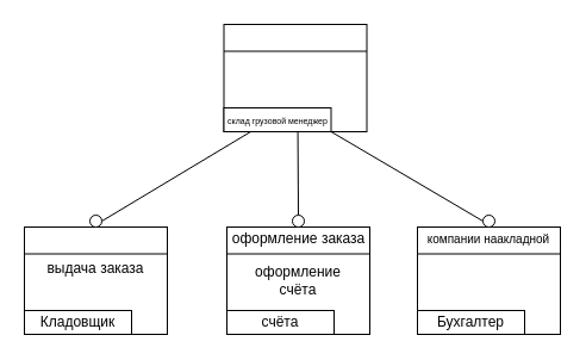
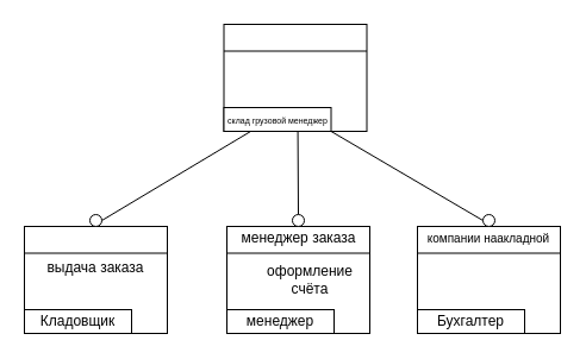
  <mxCell id="0" />
  <mxCell id="1" parent="0" />
  <mxCell id="2" value="" style="rounded=0;whiteSpace=wrap;html=1;" vertex="1" parent="1"><mxGeometry x="187.5" y="20" width="120" height="90" as="geometry" /></mxCell>
  <mxCell id="3" value="" style="endArrow=none;html=1;rounded=0;exitX=0;exitY=0.25;exitDx=0;exitDy=0;entryX=1;entryY=0.25;entryDx=0;entryDy=0;" edge="1" parent="1" source="2" target="2"><mxGeometry width="50" height="50" relative="1" as="geometry"><mxPoint x="247.5" y="110" as="sourcePoint" /><mxPoint x="297.5" y="60" as="targetPoint" /></mxGeometry></mxCell>
  <mxCell id="4" value="" style="rounded=0;whiteSpace=wrap;html=1;" vertex="1" parent="1"><mxGeometry x="187.5" y="90" width="90" height="20" as="geometry" /></mxCell>
  <mxCell id="5" value="&lt;font style=&quot;font-size: 7px;&quot;&gt;склад грузовой менеджер&lt;/font&gt;" style="text;html=1;strokeColor=none;fillColor=none;align=center;verticalAlign=middle;whiteSpace=wrap;rounded=0;" vertex="1" parent="1"><mxGeometry x="187.5" y="95" width="90" height="10" as="geometry" /></mxCell>
  <mxCell id="6" value="" style="rounded=0;whiteSpace=wrap;html=1;" vertex="1" parent="1"><mxGeometry x="20" y="190" width="120" height="90" as="geometry" /></mxCell>
  <mxCell id="7" value="" style="endArrow=none;html=1;rounded=0;exitX=0;exitY=0.25;exitDx=0;exitDy=0;entryX=1;entryY=0.25;entryDx=0;entryDy=0;" edge="1" parent="1" source="6" target="6"><mxGeometry width="50" height="50" relative="1" as="geometry"><mxPoint x="80" y="280" as="sourcePoint" /><mxPoint x="130" y="230" as="targetPoint" /></mxGeometry></mxCell>
  <mxCell id="8" value="" style="rounded=0;whiteSpace=wrap;html=1;" vertex="1" parent="1"><mxGeometry x="20" y="260" width="90" height="20" as="geometry" /></mxCell>
  <mxCell id="9" value="выдача заказа" style="text;html=1;strokeColor=none;fillColor=none;align=center;verticalAlign=middle;whiteSpace=wrap;rounded=0;" vertex="1" parent="1"><mxGeometry x="25" y="215" width="110" height="20" as="geometry" /></mxCell>
  <mxCell id="10" value="&lt;font style=&quot;font-size: 12px;&quot;&gt;Кладовщик&lt;/font&gt;" style="text;html=1;strokeColor=none;fillColor=none;align=center;verticalAlign=middle;whiteSpace=wrap;rounded=0;" vertex="1" parent="1"><mxGeometry x="20" y="265" width="90" height="10" as="geometry" /></mxCell>
  <mxCell id="11" value="" style="rounded=0;whiteSpace=wrap;html=1;" vertex="1" parent="1"><mxGeometry x="190" y="190" width="120" height="90" as="geometry" /></mxCell>
  <mxCell id="12" value="" style="endArrow=none;html=1;rounded=0;exitX=0;exitY=0.25;exitDx=0;exitDy=0;entryX=1;entryY=0.25;entryDx=0;entryDy=0;" edge="1" parent="1" source="11" target="11"><mxGeometry width="50" height="50" relative="1" as="geometry"><mxPoint x="250" y="280" as="sourcePoint" /><mxPoint x="300" y="230" as="targetPoint" /></mxGeometry></mxCell>
  <mxCell id="13" value="" style="rounded=0;whiteSpace=wrap;html=1;" vertex="1" parent="1"><mxGeometry x="190" y="260" width="90" height="20" as="geometry" /></mxCell>
- <mxCell id="14" value="оформление заказа" style="text;html=1;strokeColor=none;fillColor=none;align=center;verticalAlign=middle;whiteSpace=wrap;rounded=0;" vertex="1" parent="1"><mxGeometry x="192.5" y="190" width="115" height="20" as="geometry" /></mxCell>
- <mxCell id="15" value="&lt;font style=&quot;font-size: 12px;&quot;&gt;счёта&lt;/font&gt;" style="text;html=1;strokeColor=none;fillColor=none;align=center;verticalAlign=middle;whiteSpace=wrap;rounded=0;strokeWidth=2;" vertex="1" parent="1"><mxGeometry x="190" y="265" width="90" height="10" as="geometry" /></mxCell>
+ <mxCell id="14" value="менеджер заказа" style="text;html=1;strokeColor=none;fillColor=none;align=center;verticalAlign=middle;whiteSpace=wrap;rounded=0;" vertex="1" parent="1"><mxGeometry x="192.5" y="190" width="115" height="20" as="geometry" /></mxCell>
+ <mxCell id="15" value="&lt;font style=&quot;font-size: 12px;&quot;&gt;менеджер&lt;/font&gt;" style="text;html=1;strokeColor=none;fillColor=none;align=center;verticalAlign=middle;whiteSpace=wrap;rounded=0;strokeWidth=2;" vertex="1" parent="1"><mxGeometry x="190" y="265" width="90" height="10" as="geometry" /></mxCell>
  <mxCell id="16" value="" style="rounded=0;whiteSpace=wrap;html=1;" vertex="1" parent="1"><mxGeometry x="350" y="190" width="120" height="90" as="geometry" /></mxCell>
  <mxCell id="17" value="" style="endArrow=none;html=1;rounded=0;exitX=0;exitY=0.25;exitDx=0;exitDy=0;entryX=1;entryY=0.25;entryDx=0;entryDy=0;" edge="1" parent="1" source="16" target="16"><mxGeometry width="50" height="50" relative="1" as="geometry"><mxPoint x="410" y="280" as="sourcePoint" /><mxPoint x="460" y="230" as="targetPoint" /></mxGeometry></mxCell>
  <mxCell id="18" value="" style="rounded=0;whiteSpace=wrap;html=1;" vertex="1" parent="1"><mxGeometry x="350" y="260" width="90" height="20" as="geometry" /></mxCell>
  <mxCell id="19" value="&lt;font style=&quot;font-size: 10px;&quot;&gt;компании наакладной&lt;/font&gt;" style="text;html=1;strokeColor=none;fillColor=none;align=center;verticalAlign=middle;whiteSpace=wrap;rounded=0;" vertex="1" parent="1"><mxGeometry x="350" y="190" width="120" height="20" as="geometry" /></mxCell>
  <mxCell id="20" value="&lt;font style=&quot;font-size: 12px;&quot;&gt;Бухгалтер&lt;/font&gt;" style="text;html=1;strokeColor=none;fillColor=none;align=center;verticalAlign=middle;whiteSpace=wrap;rounded=0;" vertex="1" parent="1"><mxGeometry x="350" y="265" width="90" height="10" as="geometry" /></mxCell>
- <mxCell id="21" value="оформление счёта" style="text;html=1;strokeColor=none;fillColor=none;align=center;verticalAlign=middle;whiteSpace=wrap;rounded=0;" vertex="1" parent="1"><mxGeometry x="205" y="220" width="90" height="30" as="geometry" /></mxCell>
+ <mxCell id="21" value="оформление счёта" style="text;html=1;strokeColor=none;fillColor=none;align=center;verticalAlign=middle;whiteSpace=wrap;rounded=0;" vertex="1" parent="1"><mxGeometry x="215" y="220" width="90" height="30" as="geometry" /></mxCell>
  <mxCell id="22" value="" style="endArrow=none;html=1;rounded=0;exitX=0.5;exitY=0;exitDx=0;exitDy=0;" edge="1" parent="1" source="26"><mxGeometry width="50" height="50" relative="1" as="geometry"><mxPoint x="249.58" y="165" as="sourcePoint" /><mxPoint x="249.58" y="110" as="targetPoint" /></mxGeometry></mxCell>
  <mxCell id="23" value="" style="endArrow=none;html=1;rounded=0;exitX=1;exitY=0.5;exitDx=0;exitDy=0;" edge="1" parent="1" source="27"><mxGeometry width="50" height="50" relative="1" as="geometry"><mxPoint x="160" y="160" as="sourcePoint" /><mxPoint x="210" y="110" as="targetPoint" /></mxGeometry></mxCell>
  <mxCell id="24" value="" style="endArrow=none;html=1;rounded=0;exitX=0.75;exitY=1;exitDx=0;exitDy=0;entryX=0.5;entryY=0;entryDx=0;entryDy=0;" edge="1" parent="1" source="29" target="19"><mxGeometry width="50" height="50" relative="1" as="geometry"><mxPoint x="310" y="140" as="sourcePoint" /><mxPoint x="390" y="150" as="targetPoint" /></mxGeometry></mxCell>
  <mxCell id="25" value="" style="endArrow=none;html=1;rounded=0;exitX=0.5;exitY=0;exitDx=0;exitDy=0;" edge="1" parent="1" source="14" target="26"><mxGeometry width="50" height="50" relative="1" as="geometry"><mxPoint x="250" y="190" as="sourcePoint" /><mxPoint x="249.58" y="110" as="targetPoint" /></mxGeometry></mxCell>
  <mxCell id="26" value="" style="ellipse;whiteSpace=wrap;html=1;aspect=fixed;" vertex="1" parent="1"><mxGeometry x="245" y="180" width="10" height="10" as="geometry" /></mxCell>
  <mxCell id="27" value="" style="ellipse;whiteSpace=wrap;html=1;aspect=fixed;" vertex="1" parent="1"><mxGeometry x="75" y="180" width="10" height="10" as="geometry" /></mxCell>
  <mxCell id="28" value="" style="endArrow=none;html=1;rounded=0;exitX=0.75;exitY=1;exitDx=0;exitDy=0;entryX=0;entryY=0.5;entryDx=0;entryDy=0;" edge="1" parent="1" source="2" target="29"><mxGeometry width="50" height="50" relative="1" as="geometry"><mxPoint x="278" y="110" as="sourcePoint" /><mxPoint x="410" y="190" as="targetPoint" /></mxGeometry></mxCell>
  <mxCell id="29" value="" style="ellipse;whiteSpace=wrap;html=1;aspect=fixed;" vertex="1" parent="1"><mxGeometry x="405" y="180" width="10" height="10" as="geometry" /></mxCell>
